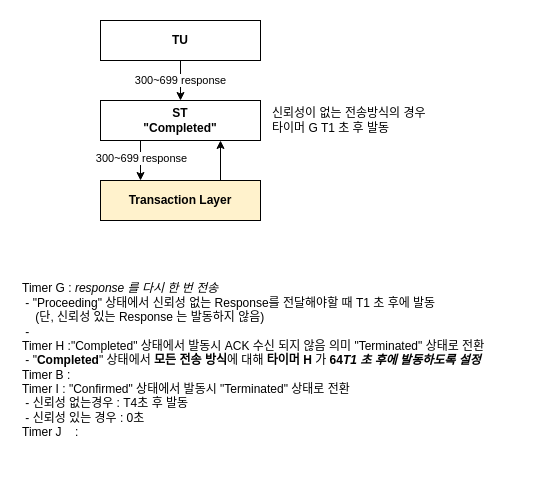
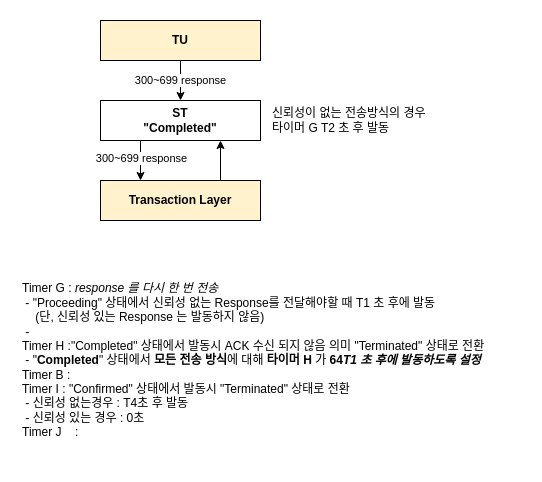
  <mxCell id="0" />
  <mxCell id="1" parent="0" />
  <mxCell id="2" value="300~699 response" style="edgeStyle=orthogonalEdgeStyle;rounded=0;orthogonalLoop=1;jettySize=auto;html=1;exitX=0.5;exitY=1;exitDx=0;exitDy=0;entryX=0.5;entryY=0;entryDx=0;entryDy=0;" edge="1" parent="1" source="3" target="4"><mxGeometry relative="1" as="geometry" /></mxCell>
- <mxCell id="3" value="&lt;b&gt;TU&lt;/b&gt;" style="rounded=0;whiteSpace=wrap;html=1;" vertex="1" parent="1"><mxGeometry x="100" y="20" width="160" height="40" as="geometry" /></mxCell>
+ <mxCell id="3" value="&lt;b&gt;TU&lt;/b&gt;" style="rounded=0;whiteSpace=wrap;html=1;fillColor=#fff2cc;" vertex="1" parent="1"><mxGeometry x="100" y="20" width="160" height="40" as="geometry" /></mxCell>
  <mxCell id="4" value="&lt;b&gt;ST&lt;br&gt;&quot;Completed&quot;&lt;br&gt;&lt;/b&gt;" style="rounded=0;whiteSpace=wrap;html=1;" vertex="1" parent="1"><mxGeometry x="100" y="100" width="160" height="40" as="geometry" /></mxCell>
  <mxCell id="5" style="edgeStyle=orthogonalEdgeStyle;rounded=0;orthogonalLoop=1;jettySize=auto;html=1;exitX=0.75;exitY=0;exitDx=0;exitDy=0;entryX=0.75;entryY=1;entryDx=0;entryDy=0;" edge="1" parent="1" source="6" target="4"><mxGeometry relative="1" as="geometry" /></mxCell>
  <mxCell id="6" value="&lt;b&gt;Transaction Layer&lt;/b&gt;" style="rounded=0;whiteSpace=wrap;html=1;fillColor=#fff2cc;" vertex="1" parent="1"><mxGeometry x="100" y="180" width="160" height="40" as="geometry" /></mxCell>
  <mxCell id="7" style="edgeStyle=orthogonalEdgeStyle;rounded=0;orthogonalLoop=1;jettySize=auto;html=1;exitX=0.25;exitY=1;exitDx=0;exitDy=0;entryX=0.25;entryY=0;entryDx=0;entryDy=0;" edge="1" parent="1" source="4" target="6"><mxGeometry relative="1" as="geometry"><mxPoint x="140" y="160" as="targetPoint" /><Array as="points"><mxPoint x="140" y="160" /><mxPoint x="140" y="160" /></Array></mxGeometry></mxCell>
  <mxCell id="8" value="300~699 response" style="edgeLabel;html=1;align=center;verticalAlign=middle;resizable=0;points=[];" vertex="1" connectable="0" parent="7"><mxGeometry x="-0.15" relative="1" as="geometry"><mxPoint as="offset" /></mxGeometry></mxCell>
- <mxCell id="9" value="신뢰성이 없는 전송방식의 경우&lt;br&gt;타이머 G T1 초 후 발동" style="text;html=1;align=left;verticalAlign=middle;whiteSpace=wrap;rounded=0;" vertex="1" parent="1"><mxGeometry x="270" y="100" width="170" height="40" as="geometry" /></mxCell>
+ <mxCell id="9" value="신뢰성이 없는 전송방식의 경우&lt;br&gt;타이머 G T2 초 후 발동" style="text;html=1;align=left;verticalAlign=middle;whiteSpace=wrap;rounded=0;" vertex="1" parent="1"><mxGeometry x="270" y="100" width="170" height="40" as="geometry" /></mxCell>
  <mxCell id="10" value="Timer G :&amp;nbsp;&lt;em style=&quot;background-color: initial;&quot;&gt;response 를 다시 한 번 전송&lt;/em&gt;&lt;br&gt;&amp;nbsp;- &quot;Proceeding&quot; 상태에서 신뢰성 없는 Response를 전달해야할 때&amp;nbsp;&lt;span style=&quot;background-color: initial;&quot;&gt;T1 초 후에 발동&lt;/span&gt;&lt;br&gt;&lt;span style=&quot;&quot;&gt;&lt;span style=&quot;&quot;&gt;&amp;nbsp;&amp;nbsp;&amp;nbsp;&amp;nbsp;&lt;/span&gt;&lt;/span&gt;(단, 신뢰성 있는 Response 는 발동하지 않음)&lt;br&gt;&amp;nbsp;-&amp;nbsp;&lt;br&gt;Timer H :&quot;Completed&quot; 상태에서&amp;nbsp;&lt;span style=&quot;background-color: initial;&quot;&gt;발동시 ACK 수신 되지 않음 의미&lt;/span&gt;&amp;nbsp;&lt;span style=&quot;border-color: var(--border-color); background-color: initial;&quot;&gt;&quot;&lt;/span&gt;&lt;span style=&quot;border-color: var(--border-color); background-color: initial;&quot;&gt;Terminated&lt;/span&gt;&lt;span style=&quot;border-color: var(--border-color); background-color: initial;&quot;&gt;&quot; 상태로 전환&lt;/span&gt;&lt;br&gt;&amp;nbsp;- &quot;&lt;strong style=&quot;background-color: initial;&quot;&gt;Completed&lt;/strong&gt;&quot; 상태에서&amp;nbsp;&lt;span style=&quot;background-color: initial;&quot;&gt;&lt;/span&gt;&lt;strong style=&quot;background-color: initial;&quot;&gt;모든 전송 방식&lt;/strong&gt;&lt;span style=&quot;background-color: initial;&quot;&gt;에 대해 &lt;/span&gt;&lt;strong style=&quot;background-color: initial;&quot;&gt;&lt;span data-text-custom-color=&quot;#bf2600&quot; style=&quot;--custom-palette-color: var(--ds-text-accent-red, #BF2600)&quot; class=&quot;fabric-text-color-mark&quot;&gt;타이머 H&lt;/span&gt; &lt;/strong&gt;&lt;span style=&quot;background-color: initial;&quot;&gt;가 &lt;/span&gt;&lt;strong style=&quot;background-color: initial;&quot;&gt;64&lt;/strong&gt;&lt;em style=&quot;background-color: initial;&quot;&gt;&lt;strong&gt;T1 초 후에 발동하도록 설정&lt;/strong&gt;&lt;/em&gt;&lt;br&gt;Timer B :&amp;nbsp;&lt;br&gt;Timer I : &quot;Confirmed&lt;span style=&quot;background-color: initial;&quot;&gt;&quot; 상태에서 발동시&amp;nbsp;&lt;/span&gt;&lt;span style=&quot;background-color: initial;&quot;&gt;&quot;&lt;/span&gt;&lt;span style=&quot;background-color: initial;&quot;&gt;Terminated&lt;/span&gt;&lt;span style=&quot;background-color: initial;&quot;&gt;&quot; 상태로 전환&lt;/span&gt;&lt;br&gt;&amp;nbsp;- 신뢰성 없는경우 : T4초 후 발동&lt;br&gt;&amp;nbsp;- 신뢰성 있는 경우 : 0초&lt;br&gt;Timer J&lt;span style=&quot;&quot;&gt;&lt;span style=&quot;&quot;&gt;&amp;nbsp;&amp;nbsp;&amp;nbsp;&amp;nbsp;&lt;/span&gt;&lt;/span&gt;:&lt;span style=&quot;&quot;&gt;&lt;span style=&quot;&quot;&gt;&amp;nbsp;&amp;nbsp;&amp;nbsp;&amp;nbsp;&lt;/span&gt;&lt;/span&gt;" style="text;html=1;align=left;verticalAlign=middle;whiteSpace=wrap;rounded=0;" vertex="1" parent="1"><mxGeometry x="20" y="260" width="500" height="200" as="geometry" /></mxCell>
